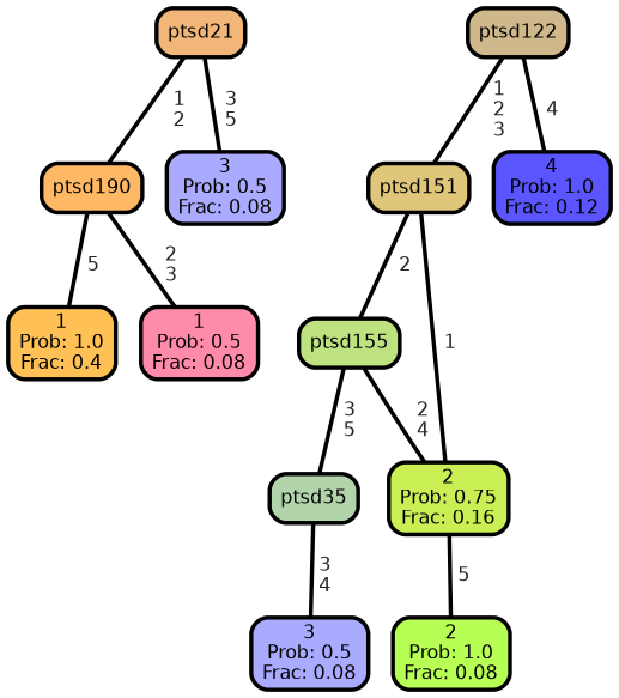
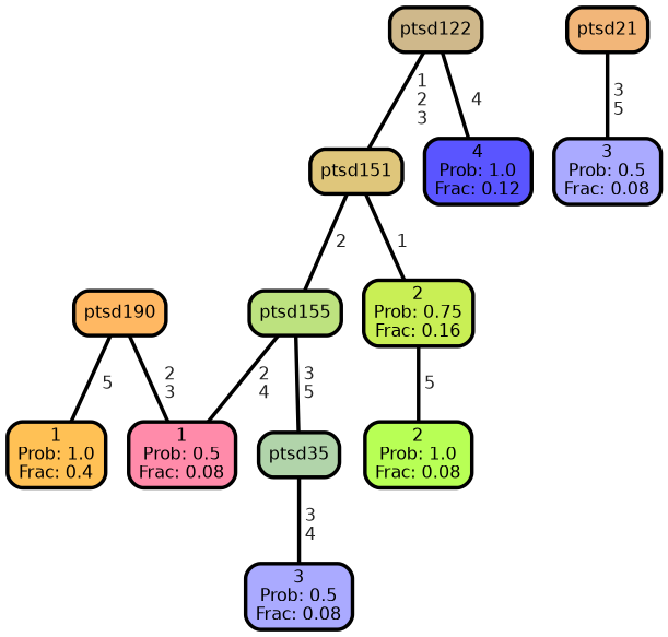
  graph {
    ranksep="0 equally"
    splines=straight
    node [color=black fillcolor="#aaaaff" fontcolor=black fontname=helvetica penwidth=3 shape=box style="filled, rounded"]
    edge [color=black fontcolor=grey14 fontname=helvetica fontweight=bold penwidth=3]
    n1 [fillcolor="#ffc155" label="1\nProb: 1.0\nFrac: 0.4"]
    n2 [fillcolor="#ffb863" label=ptsd190]
    n3 [fillcolor="#ff8baa" label="1\nProb: 0.5\nFrac: 0.08"]
    n4 [fillcolor="#f2b679" label=ptsd21]
    n5 [label="3\nProb: 0.5\nFrac: 0.08"]
    n6 [fillcolor="#dfc67b" label=ptsd151]
    n7 [fillcolor="#bde27f" label=ptsd155]
    n8 [fillcolor="#c9ef55" label="2\nProb: 0.75\nFrac: 0.16"]
    n9 [fillcolor="#b1d4aa" label=ptsd35]
    n10 [fillcolor="#b8ff55" label="2\nProb: 1.0\nFrac: 0.08"]
    n11 [label="3\nProb: 0.5\nFrac: 0.08"]
    n12 [fillcolor="#cfb88b" label=ptsd122]
    n13 [fillcolor="#5a55ff" label="4\nProb: 1.0\nFrac: 0.12"]
    subgraph sub_1 {
      rank=same
    }
    n2 -- n1 [label=" 5"]
    n2 -- n3 [label=" 2\n 3"]
-   n4 -- n2 [label=" 1\n 2"]
    n4 -- n5 [label=" 3\n 5"]
    n6 -- n7 [label=" 2"]
    n6 -- n8 [label=" 1"]
-   n7 -- n8 [label=" 2\n 4"]
+   n7 -- n3 [label=" 2\n 4"]
    n7 -- n9 [label=" 3\n 5"]
    n8 -- n10 [label=" 5"]
    n9 -- n11 [label=" 3\n 4"]
    n12 -- n6 [label=" 1\n 2\n 3"]
    n12 -- n13 [label=" 4"]
  }
